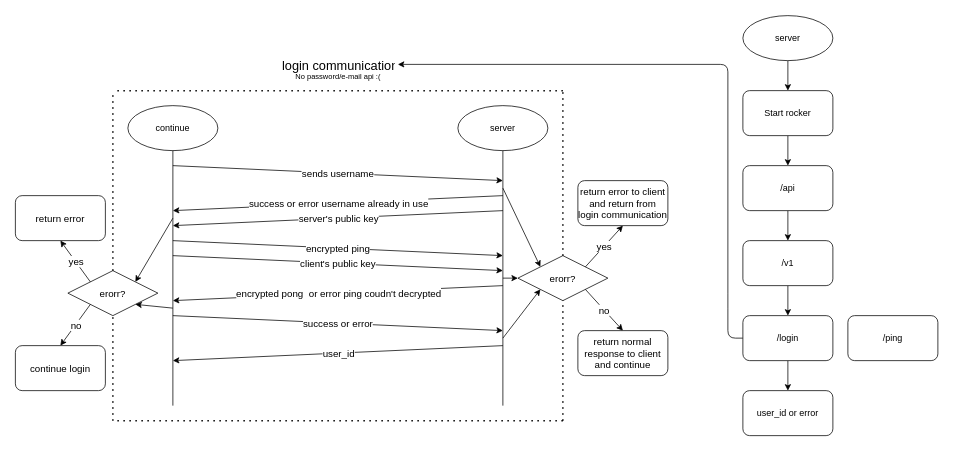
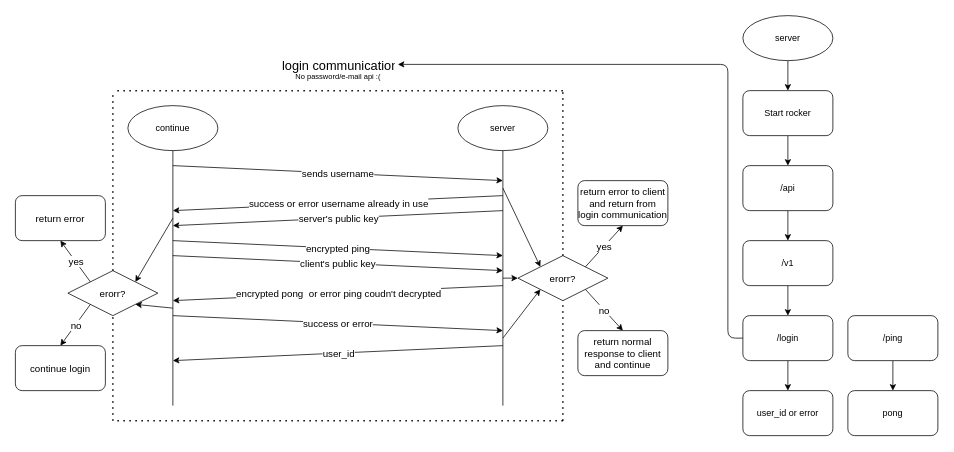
  <mxCell id="0" />
  <mxCell id="1" parent="0" />
  <mxCell id="2" value="" style="endArrow=classic;html=1;entryX=0.5;entryY=0;entryDx=0;entryDy=0;exitX=0.5;exitY=1;exitDx=0;exitDy=0;" parent="1" edge="1"><mxGeometry width="50" height="50" relative="1" as="geometry"><mxPoint x="1050" y="80" as="sourcePoint" /><mxPoint x="1050" y="120" as="targetPoint" /></mxGeometry></mxCell>
  <mxCell id="3" value="server" style="ellipse;whiteSpace=wrap;html=1;" parent="1" vertex="1"><mxGeometry x="990" y="20" width="120" height="60" as="geometry" /></mxCell>
  <mxCell id="4" value="" style="edgeStyle=none;html=1;" parent="1" source="5" target="53" edge="1"><mxGeometry relative="1" as="geometry" /></mxCell>
  <mxCell id="5" value="Start rocker" style="rounded=1;whiteSpace=wrap;html=1;" parent="1" vertex="1"><mxGeometry x="990" y="120" width="120" height="60" as="geometry" /></mxCell>
  <mxCell id="6" value="" style="endArrow=none;dashed=1;html=1;dashPattern=1 3;strokeWidth=2;" parent="1" edge="1"><mxGeometry width="50" height="50" relative="1" as="geometry"><mxPoint x="150" y="560" as="sourcePoint" /><mxPoint x="150" y="120" as="targetPoint" /></mxGeometry></mxCell>
  <mxCell id="7" value="" style="endArrow=none;dashed=1;html=1;dashPattern=1 3;strokeWidth=2;" parent="1" edge="1"><mxGeometry width="50" height="50" relative="1" as="geometry"><mxPoint x="750" y="120" as="sourcePoint" /><mxPoint x="150" y="120" as="targetPoint" /></mxGeometry></mxCell>
  <mxCell id="8" value="" style="endArrow=none;dashed=1;html=1;dashPattern=1 3;strokeWidth=2;startArrow=none;exitX=0.5;exitY=0;exitDx=0;exitDy=0;" parent="1" source="36" edge="1"><mxGeometry width="50" height="50" relative="1" as="geometry"><mxPoint x="750" y="320" as="sourcePoint" /><mxPoint x="750" y="120" as="targetPoint" /></mxGeometry></mxCell>
  <mxCell id="9" value="continue" style="ellipse;whiteSpace=wrap;html=1;" parent="1" vertex="1"><mxGeometry x="170" y="140" width="120" height="60" as="geometry" /></mxCell>
  <mxCell id="10" value="server" style="ellipse;whiteSpace=wrap;html=1;" parent="1" vertex="1"><mxGeometry x="610" y="140" width="120" height="60" as="geometry" /></mxCell>
  <mxCell id="11" value="" style="endArrow=none;html=1;entryX=0.5;entryY=1;entryDx=0;entryDy=0;" parent="1" target="9" edge="1"><mxGeometry width="50" height="50" relative="1" as="geometry"><mxPoint x="230" y="540" as="sourcePoint" /><mxPoint x="380" y="380" as="targetPoint" /></mxGeometry></mxCell>
  <mxCell id="12" value="" style="endArrow=none;html=1;entryX=0.5;entryY=1;entryDx=0;entryDy=0;" parent="1" target="10" edge="1"><mxGeometry width="50" height="50" relative="1" as="geometry"><mxPoint x="670" y="540" as="sourcePoint" /><mxPoint x="380" y="380" as="targetPoint" /></mxGeometry></mxCell>
  <mxCell id="13" value="" style="endArrow=classic;html=1;" parent="1" edge="1"><mxGeometry relative="1" as="geometry"><mxPoint x="230" y="220" as="sourcePoint" /><mxPoint x="670" y="240" as="targetPoint" /></mxGeometry></mxCell>
  <mxCell id="14" value="&lt;font style=&quot;font-size: 13px&quot;&gt;sends username&lt;/font&gt;" style="edgeLabel;resizable=0;html=1;align=center;verticalAlign=middle;fontSize=12;" parent="13" connectable="0" vertex="1"><mxGeometry relative="1" as="geometry" /></mxCell>
  <mxCell id="15" value="" style="endArrow=classic;html=1;" parent="1" edge="1"><mxGeometry relative="1" as="geometry"><mxPoint x="670" y="260" as="sourcePoint" /><mxPoint x="230" y="280" as="targetPoint" /></mxGeometry></mxCell>
  <mxCell id="16" value="&lt;span style=&quot;font-size: 13px&quot;&gt;success or error username already in use&lt;/span&gt;" style="edgeLabel;resizable=0;html=1;align=center;verticalAlign=middle;fontSize=12;" parent="15" connectable="0" vertex="1"><mxGeometry relative="1" as="geometry" /></mxCell>
  <mxCell id="17" value="login communication" style="text;strokeColor=none;fillColor=none;align=left;verticalAlign=middle;spacingLeft=4;spacingRight=4;overflow=hidden;points=[[0,0.5],[1,0.5]];portConstraint=eastwest;rotatable=0;fontSize=17;" parent="1" vertex="1"><mxGeometry x="370" y="70" width="160" height="30" as="geometry" /></mxCell>
  <mxCell id="18" value="&lt;font style=&quot;font-size: 13px&quot;&gt;client's public key&lt;/font&gt;" style="endArrow=classic;html=1;fontSize=12;" parent="1" edge="1"><mxGeometry relative="1" as="geometry"><mxPoint x="230" y="340" as="sourcePoint" /><mxPoint x="670" y="360" as="targetPoint" /><Array as="points"><mxPoint x="450" y="350" /></Array></mxGeometry></mxCell>
  <mxCell id="19" value="" style="endArrow=classic;html=1;fontSize=12;" parent="1" edge="1"><mxGeometry relative="1" as="geometry"><mxPoint x="230" y="320" as="sourcePoint" /><mxPoint x="670" y="340" as="targetPoint" /></mxGeometry></mxCell>
  <mxCell id="20" value="&lt;font style=&quot;font-size: 13px&quot;&gt;encrypted ping&lt;/font&gt;" style="edgeLabel;resizable=0;html=1;align=center;verticalAlign=middle;fontSize=12;" parent="19" connectable="0" vertex="1"><mxGeometry relative="1" as="geometry" /></mxCell>
  <mxCell id="21" value="" style="endArrow=classic;html=1;fontSize=12;" parent="1" edge="1"><mxGeometry relative="1" as="geometry"><mxPoint x="670" y="460" as="sourcePoint" /><mxPoint x="230" y="480" as="targetPoint" /></mxGeometry></mxCell>
  <mxCell id="22" value="&lt;font style=&quot;font-size: 13px&quot;&gt;user_id&lt;/font&gt;" style="edgeLabel;resizable=0;html=1;align=center;verticalAlign=middle;fontSize=12;" parent="21" connectable="0" vertex="1"><mxGeometry relative="1" as="geometry" /></mxCell>
  <mxCell id="23" value="" style="endArrow=classic;html=1;fontSize=13;entryX=1;entryY=0.5;entryDx=0;entryDy=0;exitX=0;exitY=0.5;exitDx=0;exitDy=0;" parent="1" source="60" target="17" edge="1"><mxGeometry width="50" height="50" relative="1" as="geometry"><mxPoint x="1130" y="400" as="sourcePoint" /><mxPoint x="570" y="350" as="targetPoint" /><Array as="points"><mxPoint x="970" y="450" /><mxPoint x="970" y="400" /><mxPoint x="970" y="85" /></Array></mxGeometry></mxCell>
  <mxCell id="24" value="" style="endArrow=classic;html=1;fontSize=13;" parent="1" edge="1"><mxGeometry relative="1" as="geometry"><mxPoint x="670" y="380" as="sourcePoint" /><mxPoint x="230" y="400" as="targetPoint" /></mxGeometry></mxCell>
  <mxCell id="25" value="encrypted pong&amp;nbsp;&amp;nbsp;or error ping coudn't decrypted" style="edgeLabel;resizable=0;html=1;align=center;verticalAlign=middle;fontSize=13;" parent="24" connectable="0" vertex="1"><mxGeometry relative="1" as="geometry" /></mxCell>
  <mxCell id="26" value="" style="endArrow=classic;html=1;fontSize=13;" parent="1" edge="1"><mxGeometry relative="1" as="geometry"><mxPoint x="670" y="280" as="sourcePoint" /><mxPoint x="230" y="300" as="targetPoint" /></mxGeometry></mxCell>
  <mxCell id="27" value="server's public key" style="edgeLabel;resizable=0;html=1;align=center;verticalAlign=middle;fontSize=13;" parent="26" connectable="0" vertex="1"><mxGeometry relative="1" as="geometry" /></mxCell>
  <mxCell id="28" value="erorr?" style="rhombus;whiteSpace=wrap;html=1;fontSize=13;" parent="1" vertex="1"><mxGeometry x="90" y="360" width="120" height="60" as="geometry" /></mxCell>
  <mxCell id="29" value="" style="endArrow=classic;html=1;fontSize=13;exitX=0;exitY=0;exitDx=0;exitDy=0;entryX=0.5;entryY=1;entryDx=0;entryDy=0;" parent="1" source="28" target="31" edge="1"><mxGeometry relative="1" as="geometry"><mxPoint x="-30" y="320" as="sourcePoint" /><mxPoint x="90" y="300" as="targetPoint" /></mxGeometry></mxCell>
  <mxCell id="30" value="yes" style="edgeLabel;resizable=0;html=1;align=center;verticalAlign=middle;fontSize=13;" parent="29" connectable="0" vertex="1"><mxGeometry relative="1" as="geometry" /></mxCell>
  <mxCell id="31" value="return error" style="rounded=1;whiteSpace=wrap;html=1;fontSize=13;" parent="1" vertex="1"><mxGeometry x="20" y="260" width="120" height="60" as="geometry" /></mxCell>
  <mxCell id="32" value="continue login" style="rounded=1;whiteSpace=wrap;html=1;fontSize=13;" parent="1" vertex="1"><mxGeometry x="20" y="460" width="120" height="60" as="geometry" /></mxCell>
  <mxCell id="33" value="" style="endArrow=classic;html=1;fontSize=13;exitX=0;exitY=1;exitDx=0;exitDy=0;entryX=0.5;entryY=0;entryDx=0;entryDy=0;" parent="1" source="28" target="32" edge="1"><mxGeometry relative="1" as="geometry"><mxPoint x="-90" y="390" as="sourcePoint" /><mxPoint x="10" y="390" as="targetPoint" /></mxGeometry></mxCell>
  <mxCell id="34" value="no" style="edgeLabel;resizable=0;html=1;align=center;verticalAlign=middle;fontSize=13;" parent="33" connectable="0" vertex="1"><mxGeometry relative="1" as="geometry" /></mxCell>
  <mxCell id="35" value="" style="endArrow=none;dashed=1;html=1;dashPattern=1 3;strokeWidth=2;" parent="1" edge="1"><mxGeometry width="50" height="50" relative="1" as="geometry"><mxPoint x="750" y="560" as="sourcePoint" /><mxPoint x="750" y="380" as="targetPoint" /></mxGeometry></mxCell>
  <mxCell id="36" value="erorr?" style="rhombus;whiteSpace=wrap;html=1;fontSize=13;" parent="1" vertex="1"><mxGeometry x="690" y="340" width="120" height="60" as="geometry" /></mxCell>
  <mxCell id="37" value="" style="endArrow=classic;html=1;fontSize=13;exitX=1;exitY=0;exitDx=0;exitDy=0;entryX=0.5;entryY=1;entryDx=0;entryDy=0;" parent="1" source="36" target="39" edge="1"><mxGeometry relative="1" as="geometry"><mxPoint x="570" y="280" as="sourcePoint" /><mxPoint x="690" y="260" as="targetPoint" /></mxGeometry></mxCell>
  <mxCell id="38" value="yes" style="edgeLabel;resizable=0;html=1;align=center;verticalAlign=middle;fontSize=13;" parent="37" connectable="0" vertex="1"><mxGeometry relative="1" as="geometry" /></mxCell>
  <mxCell id="39" value="return error to client and return from login&amp;nbsp;&lt;span style=&quot;text-align: left&quot;&gt;communication&lt;/span&gt;" style="rounded=1;whiteSpace=wrap;html=1;fontSize=13;" parent="1" vertex="1"><mxGeometry x="770" y="240" width="120" height="60" as="geometry" /></mxCell>
  <mxCell id="40" value="return normal response to client and continue" style="rounded=1;whiteSpace=wrap;html=1;fontSize=13;" parent="1" vertex="1"><mxGeometry x="770" y="440" width="120" height="60" as="geometry" /></mxCell>
  <mxCell id="41" value="" style="endArrow=classic;html=1;fontSize=13;exitX=1;exitY=1;exitDx=0;exitDy=0;entryX=0.5;entryY=0;entryDx=0;entryDy=0;" parent="1" source="36" target="40" edge="1"><mxGeometry relative="1" as="geometry"><mxPoint x="510" y="350" as="sourcePoint" /><mxPoint x="610" y="350" as="targetPoint" /></mxGeometry></mxCell>
  <mxCell id="42" value="no" style="edgeLabel;resizable=0;html=1;align=center;verticalAlign=middle;fontSize=13;" parent="41" connectable="0" vertex="1"><mxGeometry relative="1" as="geometry" /></mxCell>
  <mxCell id="43" value="" style="endArrow=classic;html=1;fontSize=13;entryX=0;entryY=0.5;entryDx=0;entryDy=0;" parent="1" target="36" edge="1"><mxGeometry width="50" height="50" relative="1" as="geometry"><mxPoint x="670" y="370" as="sourcePoint" /><mxPoint x="570" y="290" as="targetPoint" /></mxGeometry></mxCell>
  <mxCell id="44" value="" style="endArrow=classic;html=1;entryX=1;entryY=0;entryDx=0;entryDy=0;" parent="1" target="28" edge="1"><mxGeometry width="50" height="50" relative="1" as="geometry"><mxPoint x="230" y="290" as="sourcePoint" /><mxPoint x="200" y="290" as="targetPoint" /></mxGeometry></mxCell>
  <mxCell id="45" value="" style="endArrow=classic;html=1;fontSize=13;entryX=0;entryY=0;entryDx=0;entryDy=0;" parent="1" target="36" edge="1"><mxGeometry width="50" height="50" relative="1" as="geometry"><mxPoint x="670" y="250" as="sourcePoint" /><mxPoint x="700" y="360" as="targetPoint" /></mxGeometry></mxCell>
  <mxCell id="46" value="" style="endArrow=classic;html=1;fontSize=13;" parent="1" edge="1"><mxGeometry relative="1" as="geometry"><mxPoint x="230" y="420" as="sourcePoint" /><mxPoint x="670" y="440" as="targetPoint" /></mxGeometry></mxCell>
  <mxCell id="47" value="success or error" style="edgeLabel;resizable=0;html=1;align=center;verticalAlign=middle;fontSize=13;" parent="46" connectable="0" vertex="1"><mxGeometry relative="1" as="geometry"><mxPoint as="offset" /></mxGeometry></mxCell>
  <mxCell id="48" value="" style="endArrow=classic;html=1;fontSize=13;entryX=0;entryY=1;entryDx=0;entryDy=0;" parent="1" target="36" edge="1"><mxGeometry width="50" height="50" relative="1" as="geometry"><mxPoint x="670" y="450" as="sourcePoint" /><mxPoint x="730" y="345" as="targetPoint" /><Array as="points" /></mxGeometry></mxCell>
  <mxCell id="49" value="" style="endArrow=classic;html=1;entryX=1;entryY=1;entryDx=0;entryDy=0;" parent="1" target="28" edge="1"><mxGeometry width="50" height="50" relative="1" as="geometry"><mxPoint x="230" y="410" as="sourcePoint" /><mxPoint x="190" y="385" as="targetPoint" /></mxGeometry></mxCell>
  <mxCell id="50" value="" style="endArrow=none;dashed=1;html=1;dashPattern=1 3;strokeWidth=2;" parent="1" edge="1"><mxGeometry width="50" height="50" relative="1" as="geometry"><mxPoint x="750" y="560" as="sourcePoint" /><mxPoint x="150" y="560" as="targetPoint" /></mxGeometry></mxCell>
  <mxCell id="51" value="&lt;font style=&quot;font-size: 10px&quot;&gt;No password/e-mail api :(&lt;/font&gt;" style="text;html=1;align=center;verticalAlign=middle;resizable=0;points=[];autosize=1;strokeColor=none;fillColor=none;fontSize=13;" parent="1" vertex="1"><mxGeometry x="385" y="90" width="130" height="20" as="geometry" /></mxCell>
  <mxCell id="52" value="" style="edgeStyle=none;html=1;" parent="1" source="53" target="55" edge="1"><mxGeometry relative="1" as="geometry" /></mxCell>
  <mxCell id="53" value="/api" style="rounded=1;whiteSpace=wrap;html=1;" parent="1" vertex="1"><mxGeometry x="990" y="220" width="120" height="60" as="geometry" /></mxCell>
  <mxCell id="54" value="" style="edgeStyle=none;html=1;" parent="1" source="55" target="60" edge="1"><mxGeometry relative="1" as="geometry"><Array as="points" /></mxGeometry></mxCell>
  <mxCell id="55" value="/v1" style="rounded=1;whiteSpace=wrap;html=1;" parent="1" vertex="1"><mxGeometry x="990" y="320" width="120" height="60" as="geometry" /></mxCell>
+ <mxCell id="56" value="" style="edgeStyle=none;html=1;" parent="1" source="57" target="58" edge="1"><mxGeometry relative="1" as="geometry" /></mxCell>
  <mxCell id="57" value="/ping" style="rounded=1;whiteSpace=wrap;html=1;" parent="1" vertex="1"><mxGeometry x="1130" y="420" width="120" height="60" as="geometry" /></mxCell>
+ <mxCell id="58" value="pong" style="rounded=1;whiteSpace=wrap;html=1;" parent="1" vertex="1"><mxGeometry x="1130" y="520" width="120" height="60" as="geometry" /></mxCell>
  <mxCell id="59" value="" style="edgeStyle=none;html=1;" parent="1" source="60" target="61" edge="1"><mxGeometry relative="1" as="geometry" /></mxCell>
  <mxCell id="60" value="/login" style="rounded=1;whiteSpace=wrap;html=1;" parent="1" vertex="1"><mxGeometry x="990" y="420" width="120" height="60" as="geometry" /></mxCell>
  <mxCell id="61" value="user_id or error" style="rounded=1;whiteSpace=wrap;html=1;" parent="1" vertex="1"><mxGeometry x="990" y="520" width="120" height="60" as="geometry" /></mxCell>
